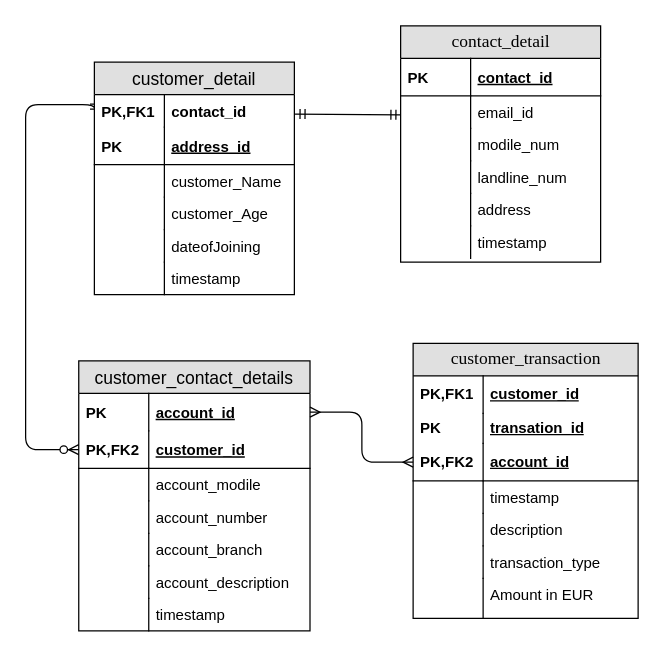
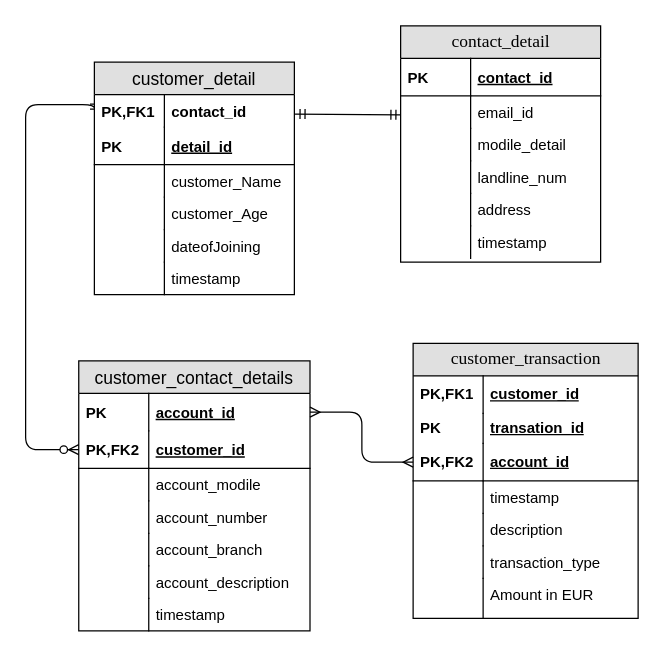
  <mxCell id="0" />
  <mxCell id="1" parent="0" />
  <mxCell id="2" value="contact_detail" style="swimlane;html=1;fontStyle=0;childLayout=stackLayout;horizontal=1;startSize=26;fillColor=#e0e0e0;horizontalStack=0;resizeParent=1;resizeLast=0;collapsible=1;marginBottom=0;swimlaneFillColor=#ffffff;align=center;rounded=0;shadow=0;comic=0;labelBackgroundColor=none;strokeColor=#000000;strokeWidth=1;fontFamily=Verdana;fontSize=14;fontColor=#000000;" parent="1" vertex="1"><mxGeometry x="320" y="20" width="160" height="189" as="geometry" /></mxCell>
  <mxCell id="3" value="contact_id" style="shape=partialRectangle;top=0;left=0;right=0;bottom=1;align=left;verticalAlign=middle;fillColor=none;spacingLeft=60;spacingRight=4;overflow=hidden;rotatable=0;points=[[0,0.5],[1,0.5]];portConstraint=eastwest;dropTarget=0;fontStyle=5;fontSize=12;" vertex="1" parent="2"><mxGeometry y="26" width="160" height="30" as="geometry" /></mxCell>
  <mxCell id="4" value="PK" style="shape=partialRectangle;fontStyle=1;top=0;left=0;bottom=0;fillColor=none;align=left;verticalAlign=middle;spacingLeft=4;spacingRight=4;overflow=hidden;rotatable=0;points=[];portConstraint=eastwest;part=1;fontSize=12;" vertex="1" connectable="0" parent="3"><mxGeometry width="56" height="30" as="geometry" /></mxCell>
  <mxCell id="5" value="email_id" style="shape=partialRectangle;top=0;left=0;right=0;bottom=0;html=1;align=left;verticalAlign=top;fillColor=none;spacingLeft=60;spacingRight=4;whiteSpace=wrap;overflow=hidden;rotatable=0;points=[[0,0.5],[1,0.5]];portConstraint=eastwest;dropTarget=0;" parent="2" vertex="1"><mxGeometry y="56" width="160" height="26" as="geometry" /></mxCell>
  <mxCell id="6" value="" style="shape=partialRectangle;top=0;left=0;bottom=0;html=1;fillColor=none;align=left;verticalAlign=top;spacingLeft=4;spacingRight=4;whiteSpace=wrap;overflow=hidden;rotatable=0;points=[];portConstraint=eastwest;part=1;" parent="5" vertex="1" connectable="0"><mxGeometry width="56" height="26" as="geometry" /></mxCell>
- <mxCell id="7" value="modile_num" style="shape=partialRectangle;top=0;left=0;right=0;bottom=0;html=1;align=left;verticalAlign=top;fillColor=none;spacingLeft=60;spacingRight=4;whiteSpace=wrap;overflow=hidden;rotatable=0;points=[[0,0.5],[1,0.5]];portConstraint=eastwest;dropTarget=0;" parent="2" vertex="1"><mxGeometry y="82" width="160" height="26" as="geometry" /></mxCell>
+ <mxCell id="7" value="modile_detail" style="shape=partialRectangle;top=0;left=0;right=0;bottom=0;html=1;align=left;verticalAlign=top;fillColor=none;spacingLeft=60;spacingRight=4;whiteSpace=wrap;overflow=hidden;rotatable=0;points=[[0,0.5],[1,0.5]];portConstraint=eastwest;dropTarget=0;" parent="2" vertex="1"><mxGeometry y="82" width="160" height="26" as="geometry" /></mxCell>
  <mxCell id="8" value="" style="shape=partialRectangle;top=0;left=0;bottom=0;html=1;fillColor=none;align=left;verticalAlign=top;spacingLeft=4;spacingRight=4;whiteSpace=wrap;overflow=hidden;rotatable=0;points=[];portConstraint=eastwest;part=1;" parent="7" vertex="1" connectable="0"><mxGeometry width="56" height="26" as="geometry" /></mxCell>
  <mxCell id="9" value="landline_num" style="shape=partialRectangle;top=0;left=0;right=0;bottom=0;html=1;align=left;verticalAlign=top;fillColor=none;spacingLeft=60;spacingRight=4;whiteSpace=wrap;overflow=hidden;rotatable=0;points=[[0,0.5],[1,0.5]];portConstraint=eastwest;dropTarget=0;" parent="2" vertex="1"><mxGeometry y="108" width="160" height="26" as="geometry" /></mxCell>
  <mxCell id="10" value="" style="shape=partialRectangle;top=0;left=0;bottom=0;html=1;fillColor=none;align=left;verticalAlign=top;spacingLeft=4;spacingRight=4;whiteSpace=wrap;overflow=hidden;rotatable=0;points=[];portConstraint=eastwest;part=1;" parent="9" vertex="1" connectable="0"><mxGeometry width="56" height="26" as="geometry" /></mxCell>
  <mxCell id="11" value="address" style="shape=partialRectangle;top=0;left=0;right=0;bottom=0;html=1;align=left;verticalAlign=top;fillColor=none;spacingLeft=60;spacingRight=4;whiteSpace=wrap;overflow=hidden;rotatable=0;points=[[0,0.5],[1,0.5]];portConstraint=eastwest;dropTarget=0;" parent="2" vertex="1"><mxGeometry y="134" width="160" height="26" as="geometry" /></mxCell>
  <mxCell id="12" value="" style="shape=partialRectangle;top=0;left=0;bottom=0;html=1;fillColor=none;align=left;verticalAlign=top;spacingLeft=4;spacingRight=4;whiteSpace=wrap;overflow=hidden;rotatable=0;points=[];portConstraint=eastwest;part=1;" parent="11" vertex="1" connectable="0"><mxGeometry width="56" height="26" as="geometry" /></mxCell>
  <mxCell id="13" value="timestamp" style="shape=partialRectangle;top=0;left=0;right=0;bottom=0;html=1;align=left;verticalAlign=top;fillColor=none;spacingLeft=60;spacingRight=4;whiteSpace=wrap;overflow=hidden;rotatable=0;points=[[0,0.5],[1,0.5]];portConstraint=eastwest;dropTarget=0;" parent="2" vertex="1"><mxGeometry y="160" width="160" height="26" as="geometry" /></mxCell>
  <mxCell id="14" value="" style="shape=partialRectangle;top=0;left=0;bottom=0;html=1;fillColor=none;align=left;verticalAlign=top;spacingLeft=4;spacingRight=4;whiteSpace=wrap;overflow=hidden;rotatable=0;points=[];portConstraint=eastwest;part=1;" parent="13" vertex="1" connectable="0"><mxGeometry width="56" height="26" as="geometry" /></mxCell>
  <mxCell id="15" value="customer_transaction" style="swimlane;html=1;fontStyle=0;childLayout=stackLayout;horizontal=1;startSize=26;fillColor=#e0e0e0;horizontalStack=0;resizeParent=1;resizeLast=0;collapsible=1;marginBottom=0;swimlaneFillColor=#ffffff;align=center;rounded=0;shadow=0;comic=0;labelBackgroundColor=none;strokeColor=#000000;strokeWidth=1;fontFamily=Verdana;fontSize=14;fontColor=#000000;" parent="1" vertex="1"><mxGeometry x="330" y="274" width="180" height="220" as="geometry" /></mxCell>
  <mxCell id="16" value="customer_id" style="shape=partialRectangle;top=0;left=0;right=0;bottom=0;html=1;align=left;verticalAlign=middle;fillColor=none;spacingLeft=60;spacingRight=4;whiteSpace=wrap;overflow=hidden;rotatable=0;points=[[0,0.5],[1,0.5]];portConstraint=eastwest;dropTarget=0;fontStyle=5;" parent="15" vertex="1"><mxGeometry y="26" width="180" height="30" as="geometry" /></mxCell>
  <mxCell id="17" value="PK,FK1" style="shape=partialRectangle;fontStyle=1;top=0;left=0;bottom=0;html=1;fillColor=none;align=left;verticalAlign=middle;spacingLeft=4;spacingRight=4;whiteSpace=wrap;overflow=hidden;rotatable=0;points=[];portConstraint=eastwest;part=1;" parent="16" vertex="1" connectable="0"><mxGeometry width="56" height="30" as="geometry" /></mxCell>
  <mxCell id="18" value="transation_id" style="shape=partialRectangle;top=0;left=0;right=0;bottom=0;html=1;align=left;verticalAlign=middle;fillColor=none;spacingLeft=60;spacingRight=4;whiteSpace=wrap;overflow=hidden;rotatable=0;points=[[0,0.5],[1,0.5]];portConstraint=eastwest;dropTarget=0;fontStyle=5;" parent="15" vertex="1"><mxGeometry y="56" width="180" height="24" as="geometry" /></mxCell>
  <mxCell id="19" value="PK" style="shape=partialRectangle;fontStyle=1;top=0;left=0;bottom=0;html=1;fillColor=none;align=left;verticalAlign=middle;spacingLeft=4;spacingRight=4;whiteSpace=wrap;overflow=hidden;rotatable=0;points=[];portConstraint=eastwest;part=1;" parent="18" vertex="1" connectable="0"><mxGeometry width="56" height="24" as="geometry" /></mxCell>
  <mxCell id="20" value="account_id" style="shape=partialRectangle;top=0;left=0;right=0;bottom=1;html=1;align=left;verticalAlign=middle;fillColor=none;spacingLeft=60;spacingRight=4;whiteSpace=wrap;overflow=hidden;rotatable=0;points=[[0,0.5],[1,0.5]];portConstraint=eastwest;dropTarget=0;fontStyle=5;" parent="15" vertex="1"><mxGeometry y="80" width="180" height="30" as="geometry" /></mxCell>
  <mxCell id="21" value="PK,FK2" style="shape=partialRectangle;fontStyle=1;top=0;left=0;bottom=0;html=1;fillColor=none;align=left;verticalAlign=middle;spacingLeft=4;spacingRight=4;whiteSpace=wrap;overflow=hidden;rotatable=0;points=[];portConstraint=eastwest;part=1;" parent="20" vertex="1" connectable="0"><mxGeometry width="56" height="30" as="geometry" /></mxCell>
  <mxCell id="22" value="timestamp" style="shape=partialRectangle;top=0;left=0;right=0;bottom=0;html=1;align=left;verticalAlign=top;fillColor=none;spacingLeft=60;spacingRight=4;whiteSpace=wrap;overflow=hidden;rotatable=0;points=[[0,0.5],[1,0.5]];portConstraint=eastwest;dropTarget=0;" parent="15" vertex="1"><mxGeometry y="110" width="180" height="26" as="geometry" /></mxCell>
  <mxCell id="23" value="" style="shape=partialRectangle;top=0;left=0;bottom=0;html=1;fillColor=none;align=left;verticalAlign=top;spacingLeft=4;spacingRight=4;whiteSpace=wrap;overflow=hidden;rotatable=0;points=[];portConstraint=eastwest;part=1;" parent="22" vertex="1" connectable="0"><mxGeometry width="56" height="26" as="geometry" /></mxCell>
  <mxCell id="24" value="description" style="shape=partialRectangle;top=0;left=0;right=0;bottom=0;html=1;align=left;verticalAlign=top;fillColor=none;spacingLeft=60;spacingRight=4;whiteSpace=wrap;overflow=hidden;rotatable=0;points=[[0,0.5],[1,0.5]];portConstraint=eastwest;dropTarget=0;" parent="15" vertex="1"><mxGeometry y="136" width="180" height="26" as="geometry" /></mxCell>
  <mxCell id="25" value="" style="shape=partialRectangle;top=0;left=0;bottom=0;html=1;fillColor=none;align=left;verticalAlign=top;spacingLeft=4;spacingRight=4;whiteSpace=wrap;overflow=hidden;rotatable=0;points=[];portConstraint=eastwest;part=1;" parent="24" vertex="1" connectable="0"><mxGeometry width="56" height="26" as="geometry" /></mxCell>
  <mxCell id="26" value="transaction_type" style="shape=partialRectangle;top=0;left=0;right=0;bottom=0;html=1;align=left;verticalAlign=top;fillColor=none;spacingLeft=60;spacingRight=4;whiteSpace=wrap;overflow=hidden;rotatable=0;points=[[0,0.5],[1,0.5]];portConstraint=eastwest;dropTarget=0;" parent="15" vertex="1"><mxGeometry y="162" width="180" height="26" as="geometry" /></mxCell>
  <mxCell id="27" value="" style="shape=partialRectangle;top=0;left=0;bottom=0;html=1;fillColor=none;align=left;verticalAlign=top;spacingLeft=4;spacingRight=4;whiteSpace=wrap;overflow=hidden;rotatable=0;points=[];portConstraint=eastwest;part=1;" parent="26" vertex="1" connectable="0"><mxGeometry width="56" height="26" as="geometry" /></mxCell>
  <mxCell id="28" value="Amount in EUR" style="shape=partialRectangle;top=0;left=0;right=0;bottom=0;html=1;align=left;verticalAlign=top;fillColor=none;spacingLeft=60;spacingRight=4;whiteSpace=wrap;overflow=hidden;rotatable=0;points=[[0,0.5],[1,0.5]];portConstraint=eastwest;dropTarget=0;" parent="15" vertex="1"><mxGeometry y="188" width="180" height="32" as="geometry" /></mxCell>
  <mxCell id="29" value="" style="shape=partialRectangle;top=0;left=0;bottom=0;html=1;fillColor=none;align=left;verticalAlign=top;spacingLeft=4;spacingRight=4;whiteSpace=wrap;overflow=hidden;rotatable=0;points=[];portConstraint=eastwest;part=1;" parent="28" vertex="1" connectable="0"><mxGeometry width="56" height="32" as="geometry" /></mxCell>
  <mxCell id="30" value="customer_contact_details" style="swimlane;fontStyle=0;childLayout=stackLayout;horizontal=1;startSize=26;fillColor=#e0e0e0;horizontalStack=0;resizeParent=1;resizeParentMax=0;resizeLast=0;collapsible=1;marginBottom=0;swimlaneFillColor=#ffffff;align=center;fontSize=14;" parent="1" vertex="1"><mxGeometry x="62.5" y="288" width="185" height="216" as="geometry" /></mxCell>
  <mxCell id="31" value="account_id" style="shape=partialRectangle;top=0;left=0;right=0;bottom=0;align=left;verticalAlign=middle;fillColor=none;spacingLeft=60;spacingRight=4;overflow=hidden;rotatable=0;points=[[0,0.5],[1,0.5]];portConstraint=eastwest;dropTarget=0;fontStyle=5;fontSize=12;" parent="30" vertex="1"><mxGeometry y="26" width="185" height="30" as="geometry" /></mxCell>
  <mxCell id="32" value="PK" style="shape=partialRectangle;fontStyle=1;top=0;left=0;bottom=0;fillColor=none;align=left;verticalAlign=middle;spacingLeft=4;spacingRight=4;overflow=hidden;rotatable=0;points=[];portConstraint=eastwest;part=1;fontSize=12;" parent="31" vertex="1" connectable="0"><mxGeometry width="56" height="30" as="geometry" /></mxCell>
  <mxCell id="33" value="customer_id" style="shape=partialRectangle;top=0;left=0;right=0;bottom=1;align=left;verticalAlign=middle;fillColor=none;spacingLeft=60;spacingRight=4;overflow=hidden;rotatable=0;points=[[0,0.5],[1,0.5]];portConstraint=eastwest;dropTarget=0;fontStyle=5;fontSize=12;" parent="30" vertex="1"><mxGeometry y="56" width="185" height="30" as="geometry" /></mxCell>
  <mxCell id="34" value="PK,FK2" style="shape=partialRectangle;fontStyle=1;top=0;left=0;bottom=0;fillColor=none;align=left;verticalAlign=middle;spacingLeft=4;spacingRight=4;overflow=hidden;rotatable=0;points=[];portConstraint=eastwest;part=1;fontSize=12;" parent="33" vertex="1" connectable="0"><mxGeometry width="56" height="30" as="geometry" /></mxCell>
  <mxCell id="35" value="account_modile" style="shape=partialRectangle;top=0;left=0;right=0;bottom=0;align=left;verticalAlign=top;fillColor=none;spacingLeft=60;spacingRight=4;overflow=hidden;rotatable=0;points=[[0,0.5],[1,0.5]];portConstraint=eastwest;dropTarget=0;fontSize=12;" parent="30" vertex="1"><mxGeometry y="86" width="185" height="26" as="geometry" /></mxCell>
  <mxCell id="36" value="" style="shape=partialRectangle;top=0;left=0;bottom=0;fillColor=none;align=left;verticalAlign=top;spacingLeft=4;spacingRight=4;overflow=hidden;rotatable=0;points=[];portConstraint=eastwest;part=1;fontSize=12;" parent="35" vertex="1" connectable="0"><mxGeometry width="56" height="26" as="geometry" /></mxCell>
  <mxCell id="37" value="account_number" style="shape=partialRectangle;top=0;left=0;right=0;bottom=0;align=left;verticalAlign=top;fillColor=none;spacingLeft=60;spacingRight=4;overflow=hidden;rotatable=0;points=[[0,0.5],[1,0.5]];portConstraint=eastwest;dropTarget=0;fontSize=12;" parent="30" vertex="1"><mxGeometry y="112" width="185" height="26" as="geometry" /></mxCell>
  <mxCell id="38" value="" style="shape=partialRectangle;top=0;left=0;bottom=0;fillColor=none;align=left;verticalAlign=top;spacingLeft=4;spacingRight=4;overflow=hidden;rotatable=0;points=[];portConstraint=eastwest;part=1;fontSize=12;" parent="37" vertex="1" connectable="0"><mxGeometry width="56" height="26" as="geometry" /></mxCell>
  <mxCell id="39" value="account_branch" style="shape=partialRectangle;top=0;left=0;right=0;bottom=0;align=left;verticalAlign=top;fillColor=none;spacingLeft=60;spacingRight=4;overflow=hidden;rotatable=0;points=[[0,0.5],[1,0.5]];portConstraint=eastwest;dropTarget=0;fontSize=12;" parent="30" vertex="1"><mxGeometry y="138" width="185" height="26" as="geometry" /></mxCell>
  <mxCell id="40" value="" style="shape=partialRectangle;top=0;left=0;bottom=0;fillColor=none;align=left;verticalAlign=top;spacingLeft=4;spacingRight=4;overflow=hidden;rotatable=0;points=[];portConstraint=eastwest;part=1;fontSize=12;" parent="39" vertex="1" connectable="0"><mxGeometry width="56" height="26" as="geometry" /></mxCell>
  <mxCell id="41" value="account_description" style="shape=partialRectangle;top=0;left=0;right=0;bottom=0;align=left;verticalAlign=top;fillColor=none;spacingLeft=60;spacingRight=4;overflow=hidden;rotatable=0;points=[[0,0.5],[1,0.5]];portConstraint=eastwest;dropTarget=0;fontSize=12;" parent="30" vertex="1"><mxGeometry y="164" width="185" height="26" as="geometry" /></mxCell>
  <mxCell id="42" value="" style="shape=partialRectangle;top=0;left=0;bottom=0;fillColor=none;align=left;verticalAlign=top;spacingLeft=4;spacingRight=4;overflow=hidden;rotatable=0;points=[];portConstraint=eastwest;part=1;fontSize=12;" parent="41" vertex="1" connectable="0"><mxGeometry width="56" height="26" as="geometry" /></mxCell>
  <mxCell id="43" value="timestamp" style="shape=partialRectangle;top=0;left=0;right=0;bottom=0;align=left;verticalAlign=top;fillColor=none;spacingLeft=60;spacingRight=4;overflow=hidden;rotatable=0;points=[[0,0.5],[1,0.5]];portConstraint=eastwest;dropTarget=0;fontSize=12;" vertex="1" parent="30"><mxGeometry y="190" width="185" height="26" as="geometry" /></mxCell>
  <mxCell id="44" value="" style="shape=partialRectangle;top=0;left=0;bottom=0;fillColor=none;align=left;verticalAlign=top;spacingLeft=4;spacingRight=4;overflow=hidden;rotatable=0;points=[];portConstraint=eastwest;part=1;fontSize=12;" vertex="1" connectable="0" parent="43"><mxGeometry width="56" height="26" as="geometry" /></mxCell>
  <mxCell id="45" value="" style="fontSize=12;html=1;endArrow=ERmany;startArrow=ERmany;entryX=1;entryY=0.5;entryDx=0;entryDy=0;exitX=0;exitY=0.5;exitDx=0;exitDy=0;edgeStyle=elbowEdgeStyle;" parent="1" source="20" target="31" edge="1"><mxGeometry width="100" height="100" relative="1" as="geometry"><mxPoint x="400" y="202" as="sourcePoint" /><mxPoint x="568" y="168" as="targetPoint" /></mxGeometry></mxCell>
  <mxCell id="46" value="" style="fontSize=12;html=1;endArrow=ERmandOne;startArrow=ERmandOne;exitX=0;exitY=0.5;exitDx=0;exitDy=0;entryX=1;entryY=0.5;entryDx=0;entryDy=0;" parent="1" edge="1"><mxGeometry width="100" height="100" relative="1" as="geometry"><mxPoint x="320.235" y="91.176" as="sourcePoint" /><mxPoint x="235.529" y="90.529" as="targetPoint" /></mxGeometry></mxCell>
  <mxCell id="47" value="" style="fontSize=12;html=1;endArrow=ERzeroToMany;startArrow=ERmandOne;entryX=0;entryY=0.5;entryDx=0;entryDy=0;exitX=0;exitY=0.5;exitDx=0;exitDy=0;edgeStyle=orthogonalEdgeStyle;" parent="1" target="33" edge="1"><mxGeometry width="100" height="100" relative="1" as="geometry"><mxPoint x="75.529" y="90.529" as="sourcePoint" /><mxPoint x="190" y="239" as="targetPoint" /><Array as="points"><mxPoint x="20" y="83" /><mxPoint x="20" y="359" /></Array></mxGeometry></mxCell>
  <mxCell id="48" value="customer_detail" style="swimlane;fontStyle=0;childLayout=stackLayout;horizontal=1;startSize=26;fillColor=#e0e0e0;horizontalStack=0;resizeParent=1;resizeParentMax=0;resizeLast=0;collapsible=1;marginBottom=0;swimlaneFillColor=#ffffff;align=center;fontSize=14;" vertex="1" parent="1"><mxGeometry x="75" y="49" width="160" height="186" as="geometry" /></mxCell>
  <mxCell id="49" value="contact_id" style="shape=partialRectangle;top=0;left=0;right=0;bottom=0;align=left;verticalAlign=top;fillColor=none;spacingLeft=60;spacingRight=4;overflow=hidden;rotatable=0;points=[[0,0.5],[1,0.5]];portConstraint=eastwest;dropTarget=0;fontSize=12;fontStyle=1" vertex="1" parent="48"><mxGeometry y="26" width="160" height="26" as="geometry" /></mxCell>
  <mxCell id="50" value="PK,FK1" style="shape=partialRectangle;top=0;left=0;bottom=0;fillColor=none;align=left;verticalAlign=top;spacingLeft=4;spacingRight=4;overflow=hidden;rotatable=0;points=[];portConstraint=eastwest;part=1;fontSize=12;fontStyle=1" vertex="1" connectable="0" parent="49"><mxGeometry width="56" height="26" as="geometry" /></mxCell>
- <mxCell id="51" value="address_id" style="shape=partialRectangle;top=0;left=0;right=0;bottom=1;align=left;verticalAlign=middle;fillColor=none;spacingLeft=60;spacingRight=4;overflow=hidden;rotatable=0;points=[[0,0.5],[1,0.5]];portConstraint=eastwest;dropTarget=0;fontStyle=5;fontSize=12;" vertex="1" parent="48"><mxGeometry y="52" width="160" height="30" as="geometry" /></mxCell>
+ <mxCell id="51" value="detail_id" style="shape=partialRectangle;top=0;left=0;right=0;bottom=1;align=left;verticalAlign=middle;fillColor=none;spacingLeft=60;spacingRight=4;overflow=hidden;rotatable=0;points=[[0,0.5],[1,0.5]];portConstraint=eastwest;dropTarget=0;fontStyle=5;fontSize=12;" vertex="1" parent="48"><mxGeometry y="52" width="160" height="30" as="geometry" /></mxCell>
  <mxCell id="52" value="PK" style="shape=partialRectangle;fontStyle=1;top=0;left=0;bottom=0;fillColor=none;align=left;verticalAlign=middle;spacingLeft=4;spacingRight=4;overflow=hidden;rotatable=0;points=[];portConstraint=eastwest;part=1;fontSize=12;" vertex="1" connectable="0" parent="51"><mxGeometry width="56" height="30" as="geometry" /></mxCell>
  <mxCell id="53" value="customer_Name" style="shape=partialRectangle;top=0;left=0;right=0;bottom=0;align=left;verticalAlign=top;fillColor=none;spacingLeft=60;spacingRight=4;overflow=hidden;rotatable=0;points=[[0,0.5],[1,0.5]];portConstraint=eastwest;dropTarget=0;fontSize=12;" vertex="1" parent="48"><mxGeometry y="82" width="160" height="26" as="geometry" /></mxCell>
  <mxCell id="54" value="" style="shape=partialRectangle;top=0;left=0;bottom=0;fillColor=none;align=left;verticalAlign=top;spacingLeft=4;spacingRight=4;overflow=hidden;rotatable=0;points=[];portConstraint=eastwest;part=1;fontSize=12;" vertex="1" connectable="0" parent="53"><mxGeometry width="56" height="26" as="geometry" /></mxCell>
  <mxCell id="55" value="customer_Age" style="shape=partialRectangle;top=0;left=0;right=0;bottom=0;align=left;verticalAlign=top;fillColor=none;spacingLeft=60;spacingRight=4;overflow=hidden;rotatable=0;points=[[0,0.5],[1,0.5]];portConstraint=eastwest;dropTarget=0;fontSize=12;" vertex="1" parent="48"><mxGeometry y="108" width="160" height="26" as="geometry" /></mxCell>
  <mxCell id="56" value="" style="shape=partialRectangle;top=0;left=0;bottom=0;fillColor=none;align=left;verticalAlign=top;spacingLeft=4;spacingRight=4;overflow=hidden;rotatable=0;points=[];portConstraint=eastwest;part=1;fontSize=12;" vertex="1" connectable="0" parent="55"><mxGeometry width="56" height="26" as="geometry" /></mxCell>
  <mxCell id="57" value="dateofJoining&#10;" style="shape=partialRectangle;top=0;left=0;right=0;bottom=0;align=left;verticalAlign=top;fillColor=none;spacingLeft=60;spacingRight=4;overflow=hidden;rotatable=0;points=[[0,0.5],[1,0.5]];portConstraint=eastwest;dropTarget=0;fontSize=12;" vertex="1" parent="48"><mxGeometry y="134" width="160" height="26" as="geometry" /></mxCell>
  <mxCell id="58" value="" style="shape=partialRectangle;top=0;left=0;bottom=0;fillColor=none;align=left;verticalAlign=top;spacingLeft=4;spacingRight=4;overflow=hidden;rotatable=0;points=[];portConstraint=eastwest;part=1;fontSize=12;" vertex="1" connectable="0" parent="57"><mxGeometry width="56" height="26" as="geometry" /></mxCell>
  <mxCell id="59" value="timestamp&#10;" style="shape=partialRectangle;top=0;left=0;right=0;bottom=0;align=left;verticalAlign=top;fillColor=none;spacingLeft=60;spacingRight=4;overflow=hidden;rotatable=0;points=[[0,0.5],[1,0.5]];portConstraint=eastwest;dropTarget=0;fontSize=12;" vertex="1" parent="48"><mxGeometry y="160" width="160" height="26" as="geometry" /></mxCell>
  <mxCell id="60" value="" style="shape=partialRectangle;top=0;left=0;bottom=0;fillColor=none;align=left;verticalAlign=top;spacingLeft=4;spacingRight=4;overflow=hidden;rotatable=0;points=[];portConstraint=eastwest;part=1;fontSize=12;" vertex="1" connectable="0" parent="59"><mxGeometry width="56" height="26" as="geometry" /></mxCell>
